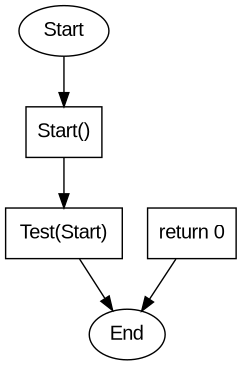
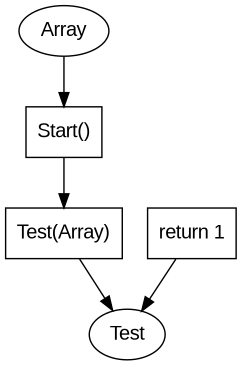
  digraph {
    rankdir=TB
    node [fontname=Arial shape=box]
    edge [fontname=Arial]
-   n1 [label=Start shape=ellipse]
+   n1 [label=Array shape=ellipse]
    n2 [label="Start()"]
-   n3 [label="Test(Start)"]
-   n4 [label=End shape=ellipse]
-   n5 [label="return 0"]
+   n3 [label="Test(Array)"]
+   n4 [label=Test shape=ellipse]
+   n5 [label="return 1"]
    n1 -> n2
    n2 -> n3
    n3 -> n4
    n5 -> n4
  }
